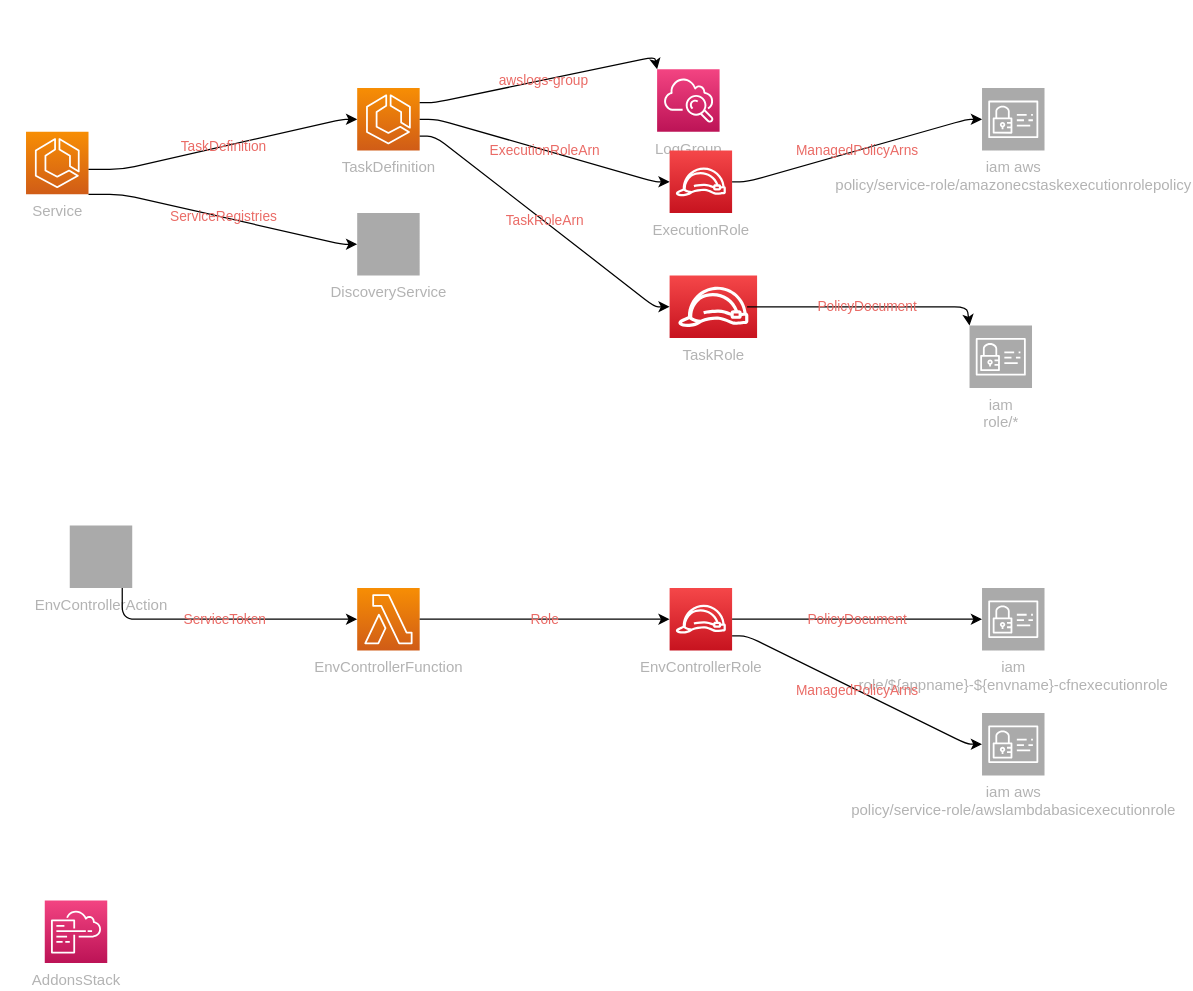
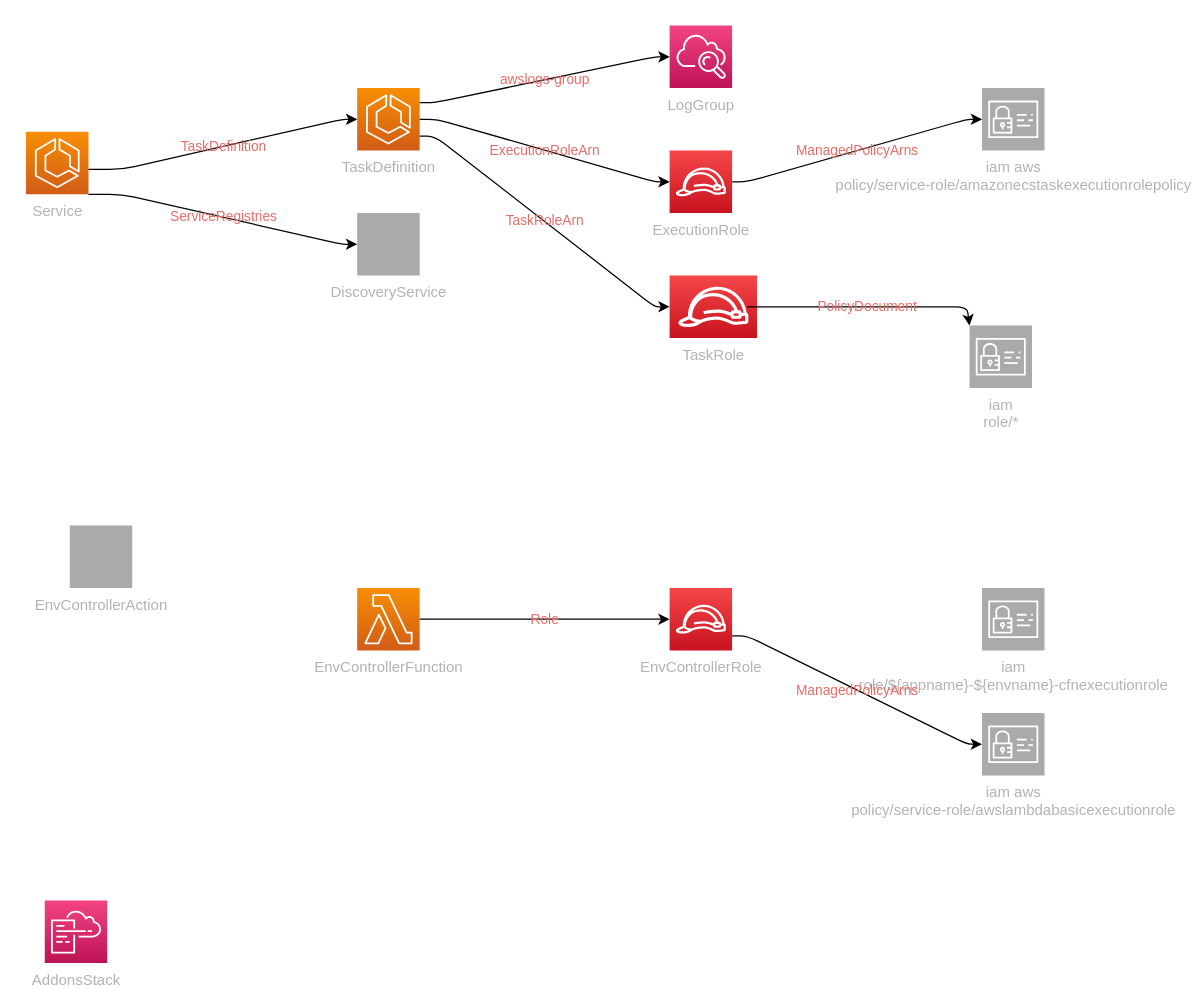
  <mxCell id="0" />
  <mxCell id="1" parent="0" />
- <mxCell id="2" value="LogGroup" style="outlineConnect=0;fontColor=#B3B3B3;gradientColor=#F34482;gradientDirection=north;fillColor=#BC1356;strokeColor=#ffffff;dashed=0;verticalLabelPosition=bottom;verticalAlign=top;align=center;html=1;fontSize=12;fontStyle=0;aspect=fixed;shape=mxgraph.aws4.resourceIcon;resIcon=mxgraph.aws4.cloudwatch;" vertex="1" parent="1"><mxGeometry x="525" y="55" width="50" height="50" as="geometry" /></mxCell>
+ <mxCell id="2" value="LogGroup" style="outlineConnect=0;fontColor=#B3B3B3;gradientColor=#F34482;gradientDirection=north;fillColor=#BC1356;strokeColor=#ffffff;dashed=0;verticalLabelPosition=bottom;verticalAlign=top;align=center;html=1;fontSize=12;fontStyle=0;aspect=fixed;shape=mxgraph.aws4.resourceIcon;resIcon=mxgraph.aws4.cloudwatch;" vertex="1" parent="1"><mxGeometry x="535" width="50" height="50" as="geometry" y="20" /></mxCell>
  <mxCell id="3" value="TaskDefinition" style="outlineConnect=0;fontColor=#B3B3B3;gradientColor=#F78E04;gradientDirection=north;fillColor=#D05C17;strokeColor=#ffffff;dashed=0;verticalLabelPosition=bottom;verticalAlign=top;align=center;html=1;fontSize=12;fontStyle=0;aspect=fixed;shape=mxgraph.aws4.resourceIcon;resIcon=mxgraph.aws4.ecs;" vertex="1" parent="1"><mxGeometry x="285" y="70" width="50" height="50" as="geometry" /></mxCell>
  <mxCell id="4" value="ExecutionRole" style="outlineConnect=0;fontColor=#B3B3B3;gradientColor=#F54749;gradientDirection=north;fillColor=#C7131F;strokeColor=#ffffff;dashed=0;verticalLabelPosition=bottom;verticalAlign=top;align=center;html=1;fontSize=12;fontStyle=0;aspect=fixed;shape=mxgraph.aws4.resourceIcon;resIcon=mxgraph.aws4.role;" vertex="1" parent="1"><mxGeometry x="535" y="120" width="50" height="50" as="geometry" /></mxCell>
  <mxCell id="5" value="TaskRole" style="outlineConnect=0;fontColor=#B3B3B3;gradientColor=#F54749;gradientDirection=north;fillColor=#C7131F;strokeColor=#ffffff;dashed=0;verticalLabelPosition=bottom;verticalAlign=top;align=center;html=1;fontSize=12;fontStyle=0;aspect=fixed;shape=mxgraph.aws4.resourceIcon;resIcon=mxgraph.aws4.role;" vertex="1" parent="1"><mxGeometry x="535" y="220" width="70" height="50" as="geometry" /></mxCell>
  <mxCell id="6" value="DiscoveryService" style="outlineConnect=0;fontColor=#B3B3B3;gradientColor=#aaaaaa;gradientDirection=north;fillColor=#aaaaaa;strokeColor=#ffffff;dashed=0;verticalLabelPosition=bottom;verticalAlign=top;align=center;html=1;fontSize=12;fontStyle=0;aspect=fixed;shape=mxgraph.aws4.resourceIcon;resIcon=mxgraph.aws4.servicediscovery;" vertex="1" parent="1"><mxGeometry x="285" y="170" width="50" height="50" as="geometry" /></mxCell>
  <mxCell id="7" value="Service" style="outlineConnect=0;fontColor=#B3B3B3;gradientColor=#F78E04;gradientDirection=north;fillColor=#D05C17;strokeColor=#ffffff;dashed=0;verticalLabelPosition=bottom;verticalAlign=top;align=center;html=1;fontSize=12;fontStyle=0;aspect=fixed;shape=mxgraph.aws4.resourceIcon;resIcon=mxgraph.aws4.ecs;" vertex="1" parent="1"><mxGeometry x="20" y="105" width="50" height="50" as="geometry" /></mxCell>
  <mxCell id="8" value="AddonsStack" style="outlineConnect=0;fontColor=#B3B3B3;gradientColor=#F34482;gradientDirection=north;fillColor=#BC1356;strokeColor=#ffffff;dashed=0;verticalLabelPosition=bottom;verticalAlign=top;align=center;html=1;fontSize=12;fontStyle=0;aspect=fixed;shape=mxgraph.aws4.resourceIcon;resIcon=mxgraph.aws4.cloudformation;" vertex="1" parent="1"><mxGeometry y="720" width="50" height="50" as="geometry" x="35" /></mxCell>
  <mxCell id="9" value="EnvControllerAction" style="outlineConnect=0;fontColor=#B3B3B3;gradientColor=#aaaaaa;gradientDirection=north;fillColor=#aaaaaa;strokeColor=#ffffff;dashed=0;verticalLabelPosition=bottom;verticalAlign=top;align=center;html=1;fontSize=12;fontStyle=0;aspect=fixed;shape=mxgraph.aws4.resourceIcon;resIcon=mxgraph.aws4.envcontrollerfunction;" vertex="1" parent="1"><mxGeometry x="55" y="420" width="50" height="50" as="geometry" /></mxCell>
  <mxCell id="10" value="EnvControllerFunction" style="outlineConnect=0;fontColor=#B3B3B3;gradientColor=#F78E04;gradientDirection=north;fillColor=#D05C17;strokeColor=#ffffff;dashed=0;verticalLabelPosition=bottom;verticalAlign=top;align=center;html=1;fontSize=12;fontStyle=0;aspect=fixed;shape=mxgraph.aws4.resourceIcon;resIcon=mxgraph.aws4.lambda;" vertex="1" parent="1"><mxGeometry x="285" y="470" width="50" height="50" as="geometry" /></mxCell>
  <mxCell id="11" value="EnvControllerRole" style="outlineConnect=0;fontColor=#B3B3B3;gradientColor=#F54749;gradientDirection=north;fillColor=#C7131F;strokeColor=#ffffff;dashed=0;verticalLabelPosition=bottom;verticalAlign=top;align=center;html=1;fontSize=12;fontStyle=0;aspect=fixed;shape=mxgraph.aws4.resourceIcon;resIcon=mxgraph.aws4.role;" vertex="1" parent="1"><mxGeometry x="535" y="470" width="50" height="50" as="geometry" /></mxCell>
  <mxCell id="12" value="iam  aws&#10;policy/service-role/amazonecstaskexecutionrolepolicy" style="outlineConnect=0;fontColor=#B3B3B3;gradientColor=#aaaaaa;gradientDirection=north;fillColor=#aaaaaa;strokeColor=#ffffff;dashed=0;verticalLabelPosition=bottom;verticalAlign=top;align=center;html=1;fontSize=12;fontStyle=0;aspect=fixed;shape=mxgraph.aws4.resourceIcon;resIcon=mxgraph.aws4.identity_and_access_management;" vertex="1" parent="1"><mxGeometry x="785" y="70" width="50" height="50" as="geometry" /></mxCell>
  <mxCell id="13" value="iam  &#10;role/*" style="outlineConnect=0;fontColor=#B3B3B3;gradientColor=#aaaaaa;gradientDirection=north;fillColor=#aaaaaa;strokeColor=#ffffff;dashed=0;verticalLabelPosition=bottom;verticalAlign=top;align=center;html=1;fontSize=12;fontStyle=0;aspect=fixed;shape=mxgraph.aws4.resourceIcon;resIcon=mxgraph.aws4.identity_and_access_management;" vertex="1" parent="1"><mxGeometry x="775" y="260" width="50" height="50" as="geometry" /></mxCell>
  <mxCell id="14" value="iam  &#10;role/${appname}-${envname}-cfnexecutionrole" style="outlineConnect=0;fontColor=#B3B3B3;gradientColor=#aaaaaa;gradientDirection=north;fillColor=#aaaaaa;strokeColor=#ffffff;dashed=0;verticalLabelPosition=bottom;verticalAlign=top;align=center;html=1;fontSize=12;fontStyle=0;aspect=fixed;shape=mxgraph.aws4.resourceIcon;resIcon=mxgraph.aws4.identity_and_access_management;" vertex="1" parent="1"><mxGeometry x="785" y="470" width="50" height="50" as="geometry" /></mxCell>
  <mxCell id="15" value="iam  aws&#10;policy/service-role/awslambdabasicexecutionrole" style="outlineConnect=0;fontColor=#B3B3B3;gradientColor=#aaaaaa;gradientDirection=north;fillColor=#aaaaaa;strokeColor=#ffffff;dashed=0;verticalLabelPosition=bottom;verticalAlign=top;align=center;html=1;fontSize=12;fontStyle=0;aspect=fixed;shape=mxgraph.aws4.resourceIcon;resIcon=mxgraph.aws4.identity_and_access_management;" vertex="1" parent="1"><mxGeometry x="785" y="570" width="50" height="50" as="geometry" /></mxCell>
  <mxCell id="16" value="awslogs-group" style="edgeStyle=orthogonalEdgeStyle;rounded=1;orthogonalLoop=1;jettySize=auto;html=1;labelBackgroundColor=none;fontColor=#EA6B66;noEdgeStyle=1;orthogonal=1;" edge="1" parent="1" source="3" target="2"><mxGeometry relative="1" as="geometry"><Array as="points"><mxPoint x="347" y="81.667" /><mxPoint x="523" y="45" /></Array></mxGeometry></mxCell>
  <mxCell id="17" value="ExecutionRoleArn" style="edgeStyle=orthogonalEdgeStyle;rounded=1;orthogonalLoop=1;jettySize=auto;html=1;labelBackgroundColor=none;fontColor=#EA6B66;noEdgeStyle=1;orthogonal=1;" edge="1" parent="1" source="3" target="4"><mxGeometry relative="1" as="geometry"><Array as="points"><mxPoint x="349" y="95" /><mxPoint x="523" y="145" /></Array></mxGeometry></mxCell>
  <mxCell id="18" value="TaskRoleArn" style="edgeStyle=orthogonalEdgeStyle;rounded=1;orthogonalLoop=1;jettySize=auto;html=1;labelBackgroundColor=none;fontColor=#EA6B66;noEdgeStyle=1;orthogonal=1;" edge="1" parent="1" source="3" target="5"><mxGeometry relative="1" as="geometry"><Array as="points"><mxPoint x="347" y="108.333" /><mxPoint x="523" y="245" /></Array></mxGeometry></mxCell>
  <mxCell id="19" value="ManagedPolicyArns" style="edgeStyle=orthogonalEdgeStyle;rounded=1;orthogonalLoop=1;jettySize=auto;html=1;labelBackgroundColor=none;fontColor=#EA6B66;noEdgeStyle=1;orthogonal=1;" edge="1" parent="1" source="4" target="12"><mxGeometry relative="1" as="geometry"><Array as="points"><mxPoint x="597" y="145" /><mxPoint x="773" y="95" /></Array></mxGeometry></mxCell>
  <mxCell id="20" value="PolicyDocument" style="edgeStyle=orthogonalEdgeStyle;rounded=1;orthogonalLoop=1;jettySize=auto;html=1;labelBackgroundColor=none;fontColor=#EA6B66;noEdgeStyle=1;orthogonal=1;" edge="1" parent="1" source="5" target="13"><mxGeometry relative="1" as="geometry"><Array as="points"><mxPoint x="597" y="245" /><mxPoint x="773" y="245" /></Array></mxGeometry></mxCell>
  <mxCell id="21" value="TaskDefinition" style="edgeStyle=orthogonalEdgeStyle;rounded=1;orthogonalLoop=1;jettySize=auto;html=1;labelBackgroundColor=none;fontColor=#EA6B66;noEdgeStyle=1;orthogonal=1;" edge="1" parent="1" source="7" target="3"><mxGeometry relative="1" as="geometry"><Array as="points"><mxPoint x="97" y="135" /><mxPoint x="273" y="95" /></Array></mxGeometry></mxCell>
  <mxCell id="22" value="ServiceRegistries" style="edgeStyle=orthogonalEdgeStyle;rounded=1;orthogonalLoop=1;jettySize=auto;html=1;labelBackgroundColor=none;fontColor=#EA6B66;noEdgeStyle=1;orthogonal=1;" edge="1" parent="1" source="7" target="6"><mxGeometry relative="1" as="geometry"><Array as="points"><mxPoint x="97" y="155" /><mxPoint x="273" y="195" /></Array></mxGeometry></mxCell>
- <mxCell id="23" value="ServiceToken" style="edgeStyle=orthogonalEdgeStyle;rounded=1;orthogonalLoop=1;jettySize=auto;html=1;labelBackgroundColor=none;fontColor=#EA6B66;noEdgeStyle=1;orthogonal=1;" edge="1" parent="1" source="9" target="10"><mxGeometry relative="1" as="geometry"><Array as="points"><mxPoint x="97" y="495" /><mxPoint x="273" y="495" /></Array></mxGeometry></mxCell>
  <mxCell id="24" value="Role" style="edgeStyle=orthogonalEdgeStyle;rounded=1;orthogonalLoop=1;jettySize=auto;html=1;labelBackgroundColor=none;fontColor=#EA6B66;noEdgeStyle=1;orthogonal=1;" edge="1" parent="1" source="10" target="11"><mxGeometry relative="1" as="geometry"><Array as="points"><mxPoint x="347" y="495" /><mxPoint x="523" y="495" /></Array></mxGeometry></mxCell>
- <mxCell id="25" value="PolicyDocument" style="edgeStyle=orthogonalEdgeStyle;rounded=1;orthogonalLoop=1;jettySize=auto;html=1;labelBackgroundColor=none;fontColor=#EA6B66;noEdgeStyle=1;orthogonal=1;" edge="1" parent="1" source="11" target="14"><mxGeometry relative="1" as="geometry"><Array as="points"><mxPoint x="599" y="495" /><mxPoint x="773" y="495" /></Array></mxGeometry></mxCell>
  <mxCell id="26" value="ManagedPolicyArns" style="edgeStyle=orthogonalEdgeStyle;rounded=1;orthogonalLoop=1;jettySize=auto;html=1;labelBackgroundColor=none;fontColor=#EA6B66;noEdgeStyle=1;orthogonal=1;" edge="1" parent="1" source="11" target="15"><mxGeometry relative="1" as="geometry"><Array as="points"><mxPoint x="597" y="508.333" /><mxPoint x="773" y="595" /></Array></mxGeometry></mxCell>
